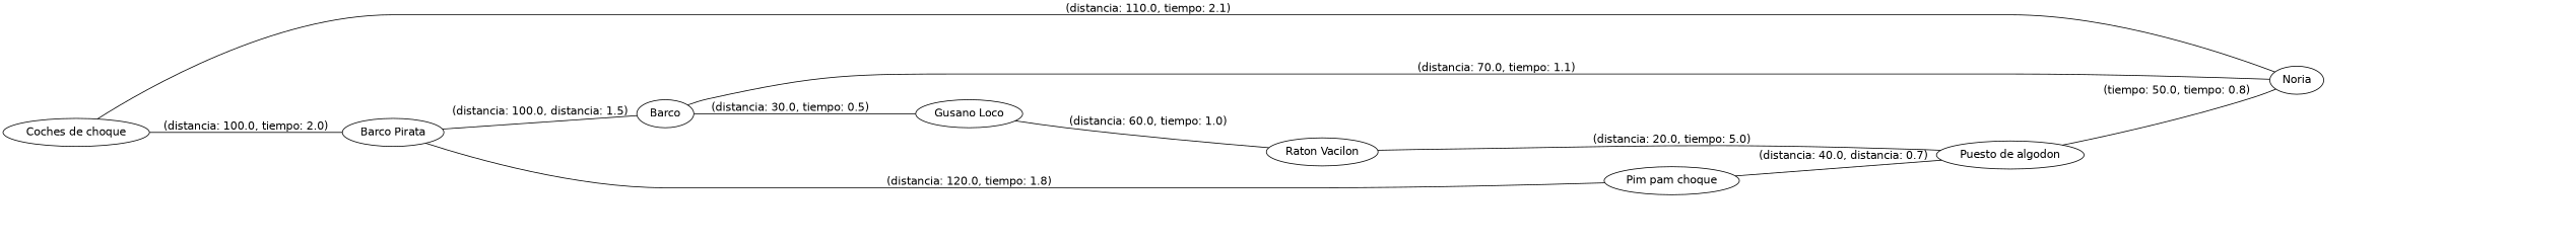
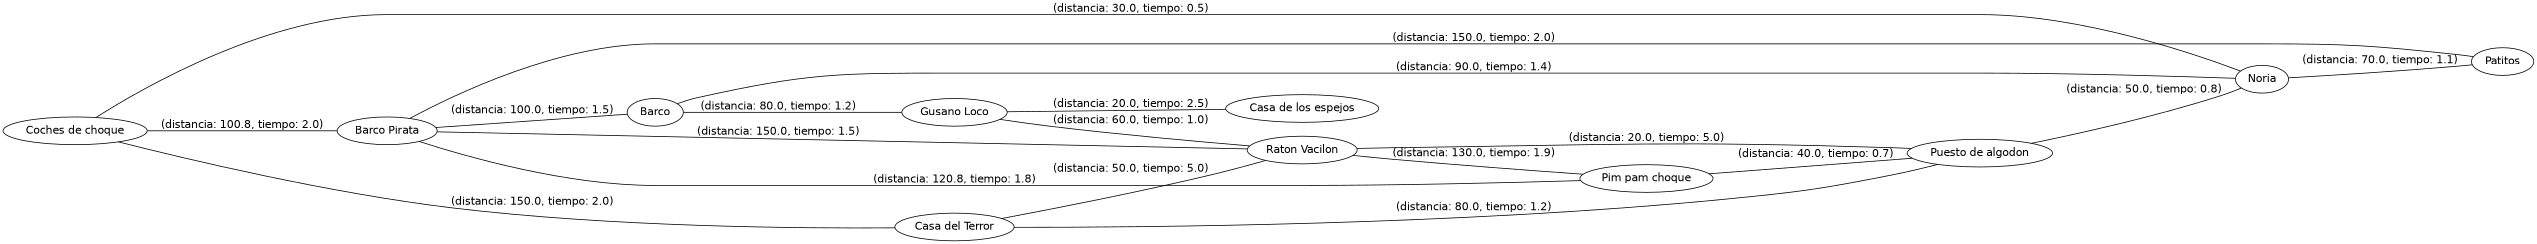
  strict graph {
    fontname="DejaVu Sans"
    rankdir=LR
    node [color=black fontname="DejaVu Sans"]
    edge [color=black fontname="DejaVu Sans"]
    n1 [label="Barco Pirata"]
    n2 [label=Barco]
    n3 [label="Raton Vacilon"]
    n4 [label="Pim pam choque"]
+   n5 [label="Casa del Terror"]
    n6 [label="Puesto de algodon"]
    n7 [label="Gusano Loco"]
    n8 [label=Noria]
+   n9 [label="Casa de los espejos"]
+   n10 [label=Patitos]
    n11 [label="Coches de choque"]
-   n1 -- n2 [label="(distancia: 100.0, distancia: 1.5)"]
-   n1 -- n4 [label="(distancia: 120.0, tiempo: 1.8)"]
-   n2 -- n7 [label="(distancia: 30.0, tiempo: 0.5)"]
-   n2 -- n8 [label="(distancia: 70.0, tiempo: 1.1)"]
-   n4 -- n6 [label="(distancia: 40.0, distancia: 0.7)"]
+   n1 -- n2 [label="(distancia: 100.0, tiempo: 1.5)"]
+   n1 -- n3 [label="(distancia: 150.0, tiempo: 1.5)"]
+   n1 -- n4 [label="(distancia: 120.8, tiempo: 1.8)"]
+   n2 -- n7 [label="(distancia: 80.0, tiempo: 1.2)"]
+   n2 -- n8 [label="(distancia: 90.0, tiempo: 1.4)"]
+   n3 -- n4 [label="(distancia: 130.0, tiempo: 1.9)"]
+   n4 -- n6 [label="(distancia: 40.0, tiempo: 0.7)"]
+   n5 -- n3 [label="(distancia: 50.0, tiempo: 5.0)"]
+   n5 -- n6 [label="(distancia: 80.0, tiempo: 1.2)"]
    n6 -- n3 [label="(distancia: 20.0, tiempo: 5.0)"]
-   n6 -- n8 [label="(tiempo: 50.0, tiempo: 0.8)"]
+   n6 -- n8 [label="(distancia: 50.0, tiempo: 0.8)"]
    n7 -- n3 [label="(distancia: 60.0, tiempo: 1.0)"]
-   n11 -- n1 [label="(distancia: 100.0, tiempo: 2.0)"]
-   n11 -- n8 [label="(distancia: 110.0, tiempo: 2.1)"]
+   n7 -- n9 [label="(distancia: 20.0, tiempo: 2.5)"]
+   n8 -- n10 [label="(distancia: 70.0, tiempo: 1.1)"]
+   n10 -- n1 [label="(distancia: 150.0, tiempo: 2.0)"]
+   n11 -- n1 [label="(distancia: 100.8, tiempo: 2.0)"]
+   n11 -- n5 [label="(distancia: 150.0, tiempo: 2.0)"]
+   n11 -- n8 [label="(distancia: 30.0, tiempo: 0.5)"]
  }
